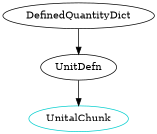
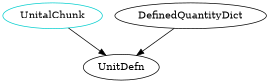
  digraph {
    n1 [color=cyan3 label=UnitalChunk shape=oval]
    DefinedQuantityDict
    UnitDefn
    DefinedQuantityDict -> UnitDefn
-   UnitDefn -> n1
+   n1 -> UnitDefn
  }
